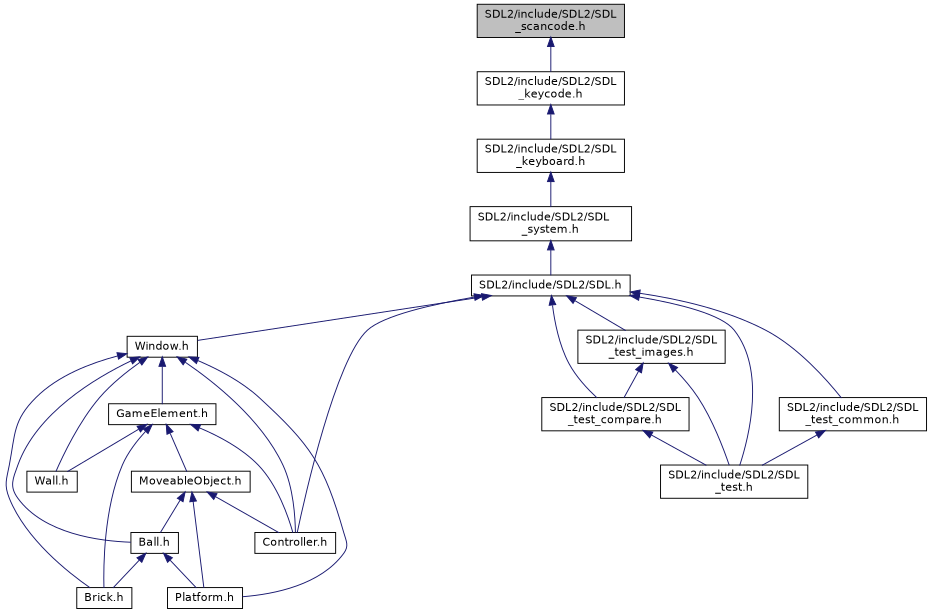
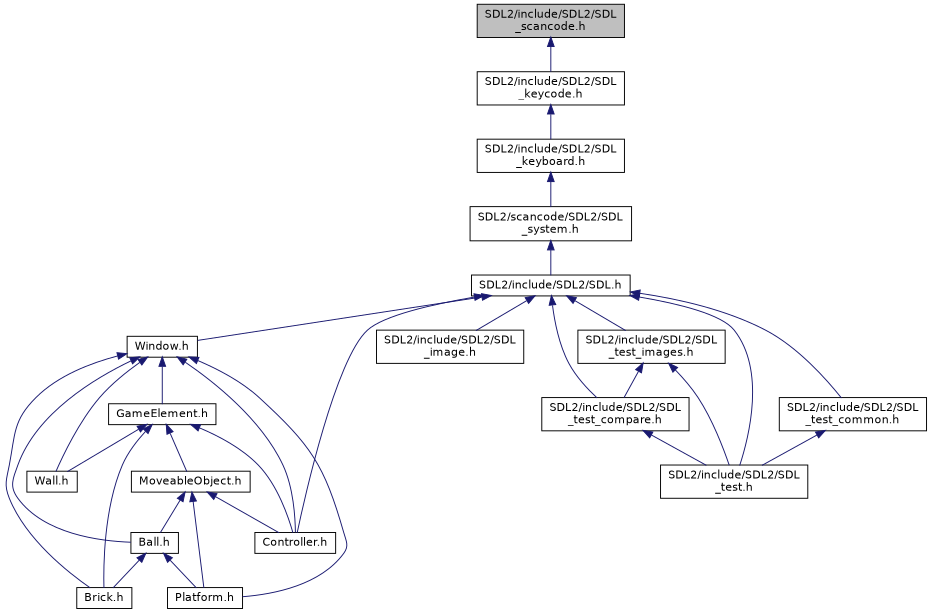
  digraph {
    node [color=black fillcolor=white fontname=Helvetica fontsize=12 shape=record style=filled]
    edge [color=midnightblue dir=back fontname=Helvetica fontsize=12 labelfontname=Helvetica labelfontsize=12 style=solid]
    n1 [fillcolor=grey75 fontcolor=black height=0.2 label="SDL2/include/SDL2/SDL\l_scancode.h" width=0.4]
    n2 [height=0.2 label="SDL2/include/SDL2/SDL\l_keycode.h" width=0.4]
    n3 [height=0.2 label="SDL2/include/SDL2/SDL\l_keyboard.h" width=0.4]
-   n4 [height=0.2 label="SDL2/include/SDL2/SDL\l_system.h" width=0.4]
+   n4 [height=0.2 label="SDL2/scancode/SDL2/SDL\l_system.h" width=0.4]
    n5 [height=0.2 label="SDL2/include/SDL2/SDL.h" width=0.4]
    n6 [height=0.2 label="Window.h" width=0.4]
    n7 [height=0.2 label="Controller.h" width=0.4]
+   n8 [height=0.2 label="SDL2/include/SDL2/SDL\l_image.h" width=0.4]
    n9 [height=0.2 label="SDL2/include/SDL2/SDL\l_test.h" width=0.4]
    n10 [height=0.2 label="SDL2/include/SDL2/SDL\l_test_common.h" width=0.4]
    n11 [height=0.2 label="SDL2/include/SDL2/SDL\l_test_compare.h" width=0.4]
    n12 [height=0.2 label="SDL2/include/SDL2/SDL\l_test_images.h" width=0.4]
    n13 [height=0.2 label="Ball.h" width=0.4]
    n14 [height=0.2 label="Brick.h" width=0.4]
    n15 [height=0.2 label="Platform.h" width=0.4]
    n16 [height=0.2 label="GameElement.h" width=0.4]
    n17 [height=0.2 label="Wall.h" width=0.4]
    n18 [height=0.2 label="MoveableObject.h" width=0.4]
    n1 -> n2
    n2 -> n3
    n3 -> n4
    n4 -> n5
    n5 -> n6
    n5 -> n7
+   n5 -> n8
    n5 -> n9
    n5 -> n10
    n5 -> n11
    n5 -> n12
    n6 -> n7
    n6 -> n13
    n6 -> n14
    n6 -> n15
    n6 -> n16
    n6 -> n17
    n10 -> n9
    n11 -> n9
    n12 -> n9
    n12 -> n11
    n13 -> n14
    n13 -> n15
    n16 -> n7
    n16 -> n14
    n16 -> n17
    n16 -> n18
    n18 -> n7
    n18 -> n13
    n18 -> n15
  }
